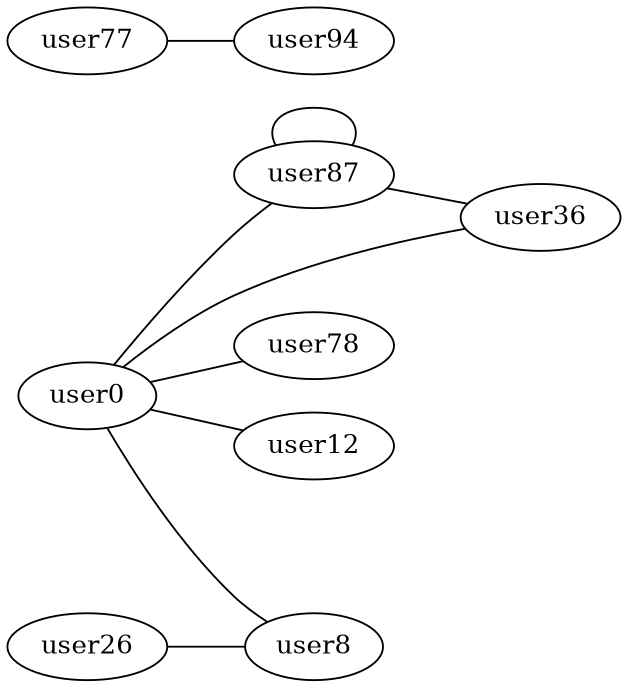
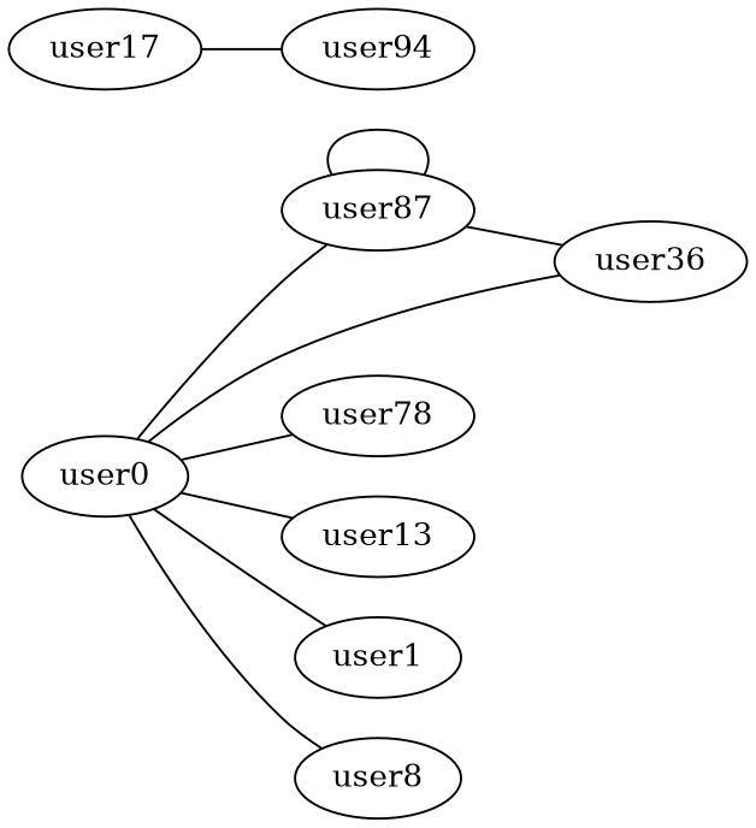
  graph {
    rankdir=LR
    n1 [label=user87]
    n2 [label=user36]
    user0
    user78
-   user13 [label=user12]
+   user13
+   user1
    user8
-   user26
    n9 [label=user94]
-   user17 [label=user77]
+   user17
    n1 -- n1
    n1 -- n2
    user0 -- n1
    user0 -- n2
    user0 -- user78
    user0 -- user13
+   user0 -- user1
    user0 -- user8
-   user26 -- user8
    user17 -- n9
  }
